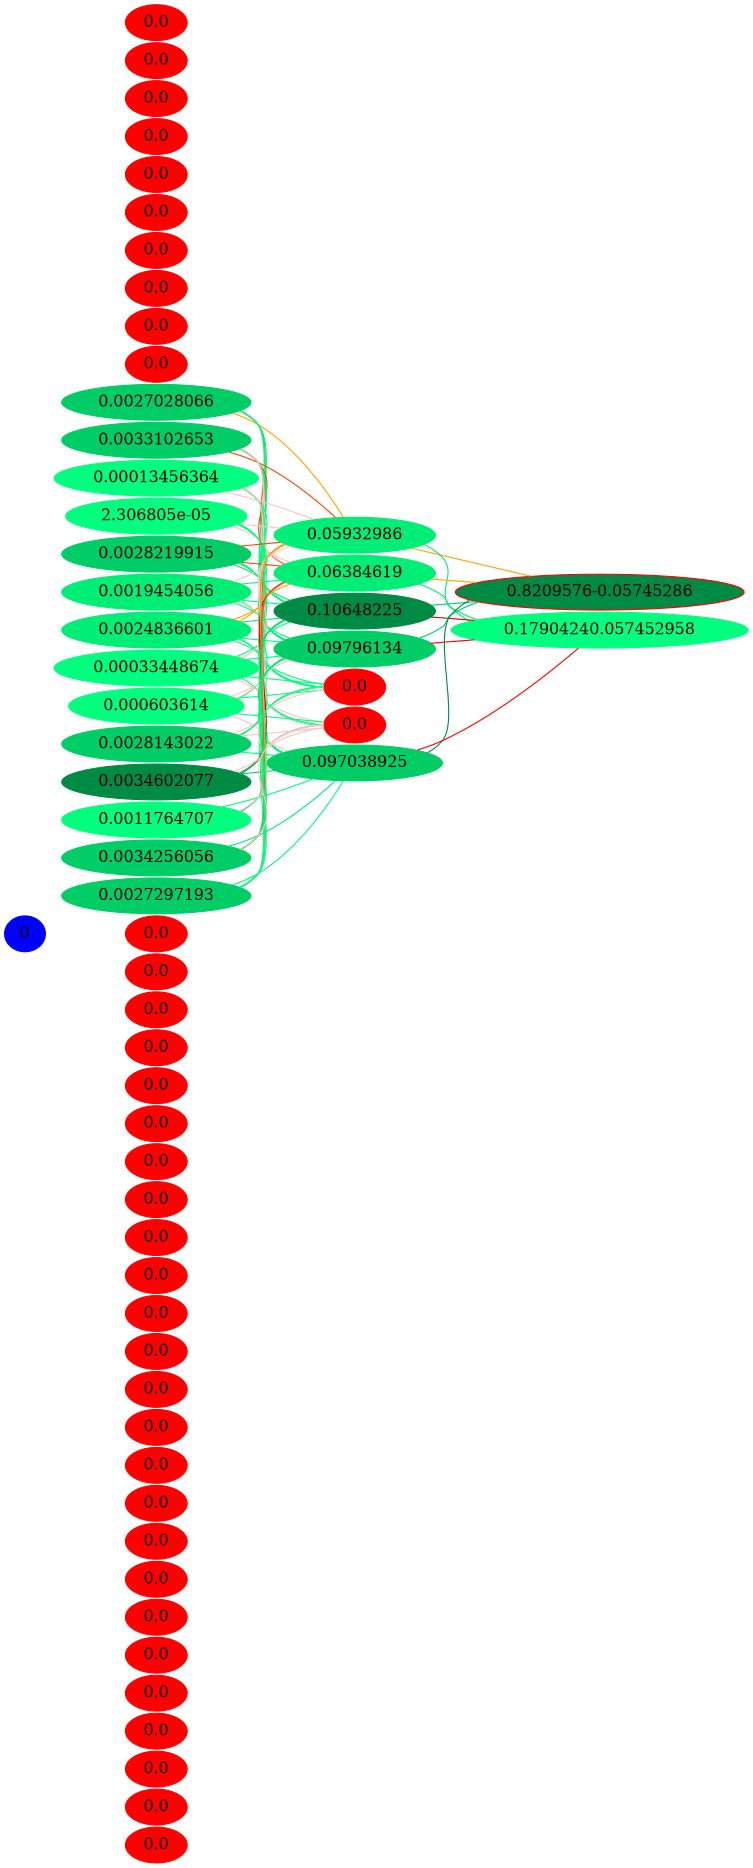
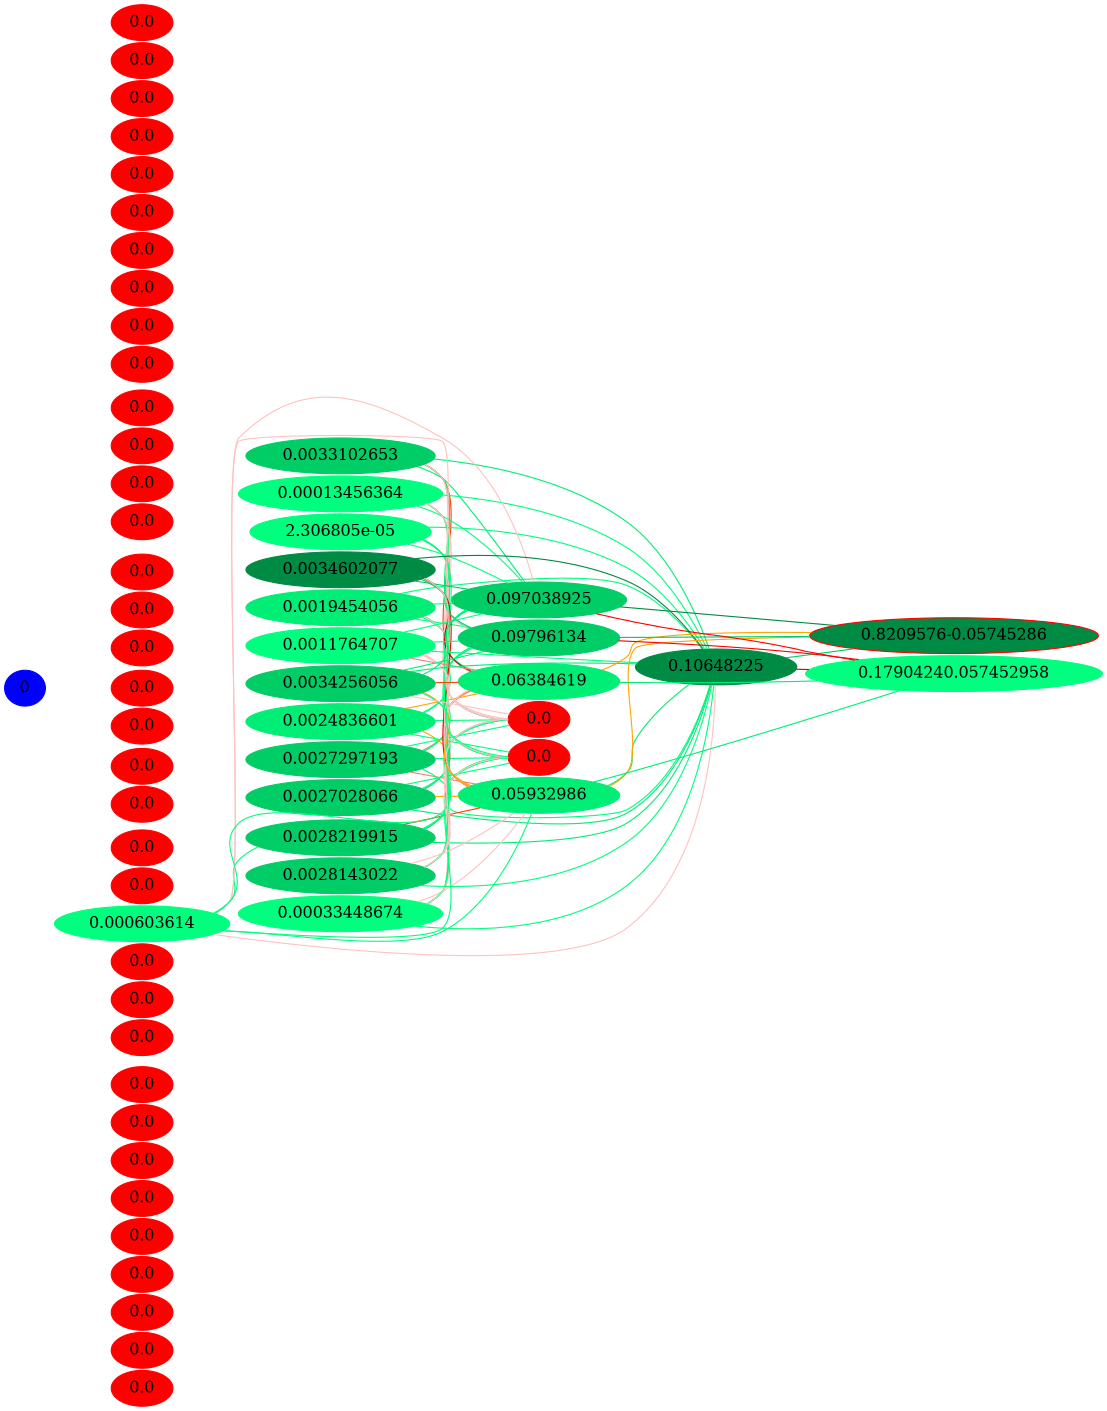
  graph {
    nodesep=0
    rankdir=LR
    ranksep=0
    node [color=red style=filled]
    edge [bgcolor="purple:pink" color=yellow nodesep=0]
    n1 [color=blue height=0.2 label=0 width=0.2]
    n2 [height=0.2 label=0.0 width=0.2]
    n3 [height=0.2 label=0.0 width=0.2]
    n4 [height=0.2 label=0.0 width=0.2]
    n5 [height=0.2 label=0.0 width=0.2]
    n6 [height=0.2 label=0.0 width=0.2]
    n7 [height=0.2 label=0.0 width=0.2]
    n8 [height=0.2 label=0.0 width=0.2]
    n9 [height=0.2 label=0.0 width=0.2]
    n10 [height=0.2 label=0.0 width=0.2]
    n11 [height=0.2 label=0.0 width=0.2]
    n12 [color=springgreen3 fillcolor=springgreen3 height=0.2 label=0.0027297193 width=0.2]
    n13 [color=springgreen3 fillcolor=springgreen3 height=0.2 label=0.0027028066 width=0.2]
    n14 [height=0.2 label=0.0 width=0.2]
    n15 [height=0.2 label=0.0 width=0.2]
    n16 [height=0.2 label=0.0 width=0.2]
    n17 [height=0.2 label=0.0 width=0.2]
    n18 [color=springgreen3 fillcolor=springgreen3 height=0.2 label=0.0033102653 width=0.2]
    n19 [color=springgreen fillcolor=springgreen height=0.2 label=0.00013456364 width=0.2]
    n20 [color=springgreen fillcolor=springgreen height=0.2 label="2.306805e-05" width=0.2]
    n21 [color=springgreen3 fillcolor=springgreen3 height=0.2 label=0.0028219915 width=0.2]
    n22 [height=0.2 label=0.0 width=0.2]
    n23 [height=0.2 label=0.0 width=0.2]
    n24 [height=0.2 label=0.0 width=0.2]
    n25 [color=springgreen2 fillcolor=springgreen2 height=0.2 label=0.0019454056 width=0.2]
    n26 [height=0.2 label=0.0 width=0.2]
    n27 [height=0.2 label=0.0 width=0.2]
    n28 [color=springgreen2 fillcolor=springgreen2 height=0.2 label=0.0024836601 width=0.2]
    n29 [height=0.2 label=0.0 width=0.2]
    n30 [height=0.2 label=0.0 width=0.2]
    n31 [color=springgreen fillcolor=springgreen height=0.2 label=0.00033448674 width=0.2]
    n32 [color=springgreen fillcolor=springgreen height=0.2 label=0.000603614 width=0.2]
    n33 [height=0.2 label=0.0 width=0.2]
    n34 [height=0.2 label=0.0 width=0.2]
    n35 [color=springgreen3 fillcolor=springgreen3 height=0.2 label=0.0028143022 width=0.2]
    n36 [height=0.2 label=0.0 width=0.2]
    n37 [height=0.2 label=0.0 width=0.2]
    n38 [height=0.2 label=0.0 width=0.2]
    n39 [color=springgreen4 fillcolor=springgreen4 height=0.2 label=0.0034602077 width=0.2]
    n40 [color=springgreen1 fillcolor=springgreen1 height=0.2 label=0.0011764707 width=0.2]
    n41 [color=springgreen3 fillcolor=springgreen3 height=0.2 label=0.0034256056 width=0.2]
    n42 [height=0.2 label=0.0 width=0.2]
    n43 [height=0.2 label=0.0 width=0.2]
    n44 [height=0.2 label=0.0 width=0.2]
    n45 [height=0.2 label=0.0 width=0.2]
    n46 [height=0.2 label=0.0 width=0.2]
    n47 [height=0.2 label=0.0 width=0.2]
    n48 [height=0.2 label=0.0 width=0.2]
    n49 [height=0.2 label=0.0 width=0.2]
    n50 [height=0.2 label=0.0 width=0.2]
    n51 [color=springgreen2 fillcolor=springgreen2 height=0.2 label=0.05932986 width=0.2]
    n52 [color=springgreen2 fillcolor=springgreen2 height=0.2 label=0.06384619 width=0.2]
    n53 [fillcolor=red height=0.2 label=0.0 width=0.2]
    n54 [color=springgreen4 fillcolor=springgreen4 height=0.2 label=0.10648225 width=0.2]
    n55 [color=springgreen3 fillcolor=springgreen3 height=0.2 label=0.09796134 width=0.2]
    n56 [color=springgreen3 fillcolor=springgreen3 height=0.2 label=0.097038925 width=0.2]
    n57 [fillcolor=red height=0.2 label=0.0 width=0.2]
    n58 [fillcolor=springgreen4 height=0.2 label="0.8209576-0.05745286" width=0.2]
    n59 [color=springgreen fillcolor=springgreen height=0.2 label="0.17904240.057452958" width=0.2]
    n1 -- n2 [style=invis]
    n1 -- n3 [style=invis]
    n1 -- n4 [style=invis]
    n1 -- n5 [style=invis]
    n1 -- n6 [style=invis]
    n1 -- n7 [style=invis]
    n1 -- n8 [style=invis]
    n1 -- n9 [style=invis]
    n1 -- n10 [style=invis]
    n1 -- n11 [style=invis]
    n1 -- n12 [style=invis]
    n1 -- n13 [style=invis]
    n1 -- n14 [style=invis]
    n1 -- n15 [style=invis]
    n1 -- n16 [style=invis]
    n1 -- n17 [style=invis]
    n1 -- n18 [style=invis]
    n1 -- n19 [style=invis]
    n1 -- n20 [style=invis]
    n1 -- n21 [style=invis]
    n1 -- n22 [style=invis]
    n1 -- n23 [style=invis]
    n1 -- n24 [style=invis]
    n1 -- n25 [style=invis]
    n1 -- n26 [style=invis]
    n1 -- n27 [style=invis]
    n1 -- n28 [style=invis]
    n1 -- n29 [style=invis]
    n1 -- n30 [style=invis]
    n1 -- n31 [style=invis]
    n1 -- n32 [style=invis]
    n1 -- n33 [style=invis]
    n1 -- n34 [style=invis]
    n1 -- n35 [style=invis]
    n1 -- n36 [style=invis]
    n1 -- n37 [style=invis]
    n1 -- n38 [style=invis]
    n1 -- n39 [style=invis]
    n1 -- n40 [style=invis]
    n1 -- n41 [style=invis]
    n1 -- n42 [style=invis]
    n1 -- n43 [style=invis]
    n1 -- n44 [style=invis]
    n1 -- n45 [style=invis]
    n1 -- n46 [style=invis]
    n1 -- n47 [style=invis]
    n1 -- n48 [style=invis]
    n1 -- n49 [style=invis]
    n1 -- n50 [style=invis]
    n12 -- n51 [color=salmon]
    n12 -- n52 [color=salmon]
    n12 -- n53 [color=springgreen]
    n12 -- n54 [color=springgreen1]
    n12 -- n55 [color=springgreen1]
    n12 -- n56 [color=springgreen1]
    n12 -- n57 [color=springgreen]
    n13 -- n51 [color=orange]
    n13 -- n52 [color=orangered]
    n13 -- n53 [color=springgreen]
    n13 -- n54 [color=springgreen2]
    n13 -- n55 [color=rosybrown1]
    n13 -- n56 [color=springgreen2]
    n13 -- n57 [color=springgreen]
    n18 -- n51 [color=orangered]
    n18 -- n52 [color=orangered]
    n18 -- n53 [color=rosybrown1]
    n18 -- n54 [color=springgreen2]
    n18 -- n55 [color=springgreen2]
    n18 -- n56 [color=springgreen2]
    n18 -- n57 [color=rosybrown1]
-   n19 -- n51 [color=rosybrown1]
+   n19 -- n51 [color=springgreen1]
    n19 -- n52 [color=rosybrown1]
    n19 -- n53 [color=rosybrown1]
    n19 -- n54 [color=springgreen]
    n19 -- n55 [color=springgreen]
    n19 -- n56 [color=springgreen]
    n19 -- n57 [color=rosybrown1]
    n20 -- n51 [color=rosybrown1]
    n20 -- n52 [color=rosybrown1]
    n20 -- n53 [color=springgreen]
    n20 -- n54 [color=springgreen]
    n20 -- n55 [color=springgreen]
    n20 -- n56 [color=springgreen]
    n20 -- n57 [color=springgreen]
    n21 -- n51 [color=orangered]
    n21 -- n52 [color=orangered]
    n21 -- n53 [color=springgreen]
    n21 -- n54 [color=springgreen2]
    n21 -- n55 [color=springgreen2]
    n21 -- n56 [color=springgreen2]
    n21 -- n57 [color=springgreen]
    n25 -- n51 [color=rosybrown1]
    n25 -- n52 [color=springgreen]
    n25 -- n53 [color=springgreen]
    n25 -- n54 [color=springgreen]
    n25 -- n55 [color=springgreen]
    n25 -- n56 [color=springgreen]
    n25 -- n57 [color=rosybrown1]
    n28 -- n51 [color=orange]
    n28 -- n52 [color=orange]
    n28 -- n53 [color=springgreen]
-   n28 -- n54 [color=springgreen2]
+   n51 -- n54 [color=springgreen2]
    n28 -- n55 [color=springgreen1]
    n28 -- n56 [color=springgreen1]
    n28 -- n57 [color=springgreen]
    n31 -- n51 [color=rosybrown1]
    n31 -- n52 [color=rosybrown1]
    n31 -- n53 [color=springgreen]
    n31 -- n54 [color=springgreen]
    n31 -- n55 [color=springgreen]
    n31 -- n56 [color=springgreen]
    n31 -- n57 [color=rosybrown1]
    n32 -- n51 [color=springgreen]
-   n32 -- n52 [color=springgreen]
+   n32 -- n21 [color=springgreen]
    n32 -- n53 [color=springgreen]
    n32 -- n54 [color=rosybrown1]
    n32 -- n55 [color=rosybrown1]
    n32 -- n56 [color=rosybrown1]
    n32 -- n57 [color=springgreen]
    n35 -- n51 [color=rosybrown1]
    n35 -- n52 [color=rosybrown1]
    n35 -- n53 [color=rosybrown1]
    n35 -- n54 [color=springgreen]
    n35 -- n55 [color=springgreen]
    n35 -- n56 [color=springgreen]
    n35 -- n57 [color=rosybrown1]
    n39 -- n51 [color=red]
    n39 -- n52 [color=red3]
    n39 -- n53 [color=springgreen]
    n39 -- n54 [color=springgreen4]
    n39 -- n55 [color=springgreen3]
    n39 -- n56 [color=springgreen3]
    n39 -- n57 [color=rosybrown1]
    n40 -- n51 [color=rosybrown1]
    n40 -- n52 [color=salmon]
    n40 -- n53 [color=rosybrown1]
    n40 -- n54 [color=springgreen]
    n40 -- n55 [color=springgreen]
    n40 -- n56 [color=springgreen]
    n40 -- n57 [color=rosybrown1]
    n41 -- n51 [color=orange]
    n41 -- n52 [color=orangered]
    n41 -- n53 [color=springgreen]
    n41 -- n54 [color=springgreen2]
    n41 -- n55 [color=springgreen2]
    n41 -- n56 [color=springgreen2]
    n41 -- n57 [color=rosybrown1]
    n51 -- n58 [color=orange]
    n51 -- n59 [color=springgreen2]
    n52 -- n58 [color=orange]
    n52 -- n59 [color=springgreen2]
    n54 -- n58 [color=springgreen3]
    n54 -- n59 [color=red3]
    n55 -- n58 [color=springgreen3]
    n55 -- n59 [color=red]
    n56 -- n58 [color=springgreen4]
    n56 -- n59 [color=red]
  }
